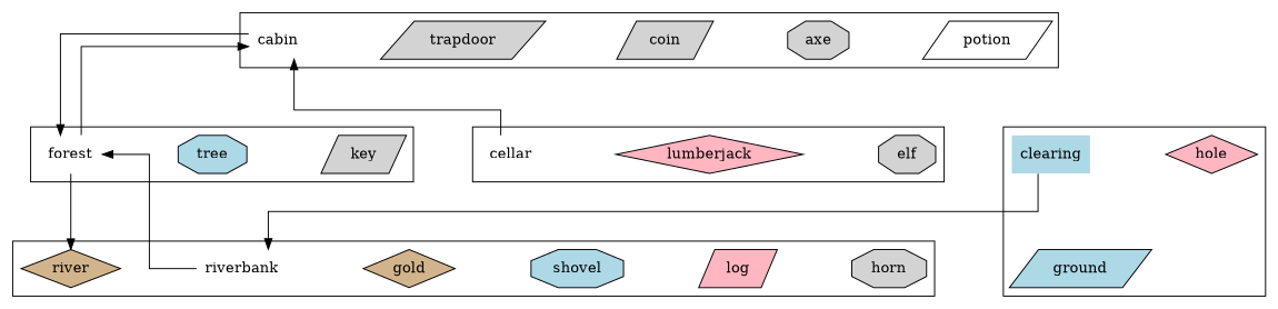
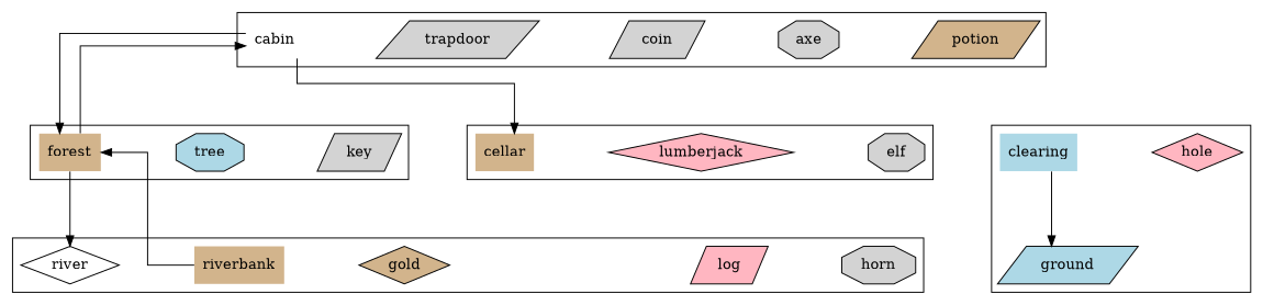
  digraph {
    nodesep=1
    ranksep=1
    splines=ortho
    node [fillcolor=lightgrey shape=parallelogram style=filled]
-   potion [description="A bottle of magic potion" fillcolor=white]
+   potion [description="A bottle of magic potion" fillcolor=tan]
    axe [description="A razor sharp axe" shape=octagon]
    coin [description="A silver coin"]
    trapdoor [description="A locked wooden trapdoor in the floor"]
    cabin [description="A log cabin in the woods" fillcolor=white shape=none]
    key [description="A rusty old key"]
    tree [description="A tall pine tree" fillcolor=lightblue shape=octagon]
-   forest [description="A deep dark forest" fillcolor=white shape=none]
+   forest [description="A deep dark forest" fillcolor=tan shape=none]
    elf [description="An angry looking Elf" shape=octagon]
    lumberjack [description="A burly wood cutter" fillcolor=lightpink shape=diamond]
-   cellar [description="A dusty cellar" fillcolor=white shape=none]
+   cellar [description="A dusty cellar" fillcolor=tan shape=none]
    horn [description="An old brass horn" shape=octagon]
    log [description="A heavy wooden log" fillcolor=lightpink]
-   shovel [description="A sturdy shovel" fillcolor=lightblue shape=octagon]
    gold [description="A big pot of gold" fillcolor=tan shape=diamond]
-   river [description="A fast flowing river" fillcolor=tan shape=diamond]
-   riverbank [description="A grassy riverbank" fillcolor=white shape=none]
+   river [description="A fast flowing river" fillcolor=white shape=diamond]
+   riverbank [description="A grassy riverbank" fillcolor=tan shape=none]
    ground [description="It looks like the soil has been recently disturbed" fillcolor=lightblue]
    hole [description="A deep hole in the ground" fillcolor=lightpink shape=diamond]
    clearing [description="A clearing in the woods" fillcolor=lightblue shape=none]
    subgraph sub_1 {
      subgraph cluster_2 {
        cabin
        subgraph sub_3 {
          potion
          axe
          coin
        }
        subgraph sub_4 {
          trapdoor
        }
      }
      subgraph cluster_5 {
        forest
        subgraph sub_6 {
          key
        }
        subgraph sub_7 {
          tree
        }
      }
      subgraph cluster_8 {
        cellar
        subgraph sub_9 {
          elf
          lumberjack
        }
      }
      subgraph cluster_10 {
        riverbank
        subgraph sub_11 {
          horn
          log
-         shovel
          gold
        }
        subgraph sub_12 {
          river
        }
      }
      subgraph cluster_13 {
        clearing
        subgraph sub_14 {
          ground
          hole
        }
      }
    }
    subgraph sub_15 {
      cabin
      forest
      cellar
      riverbank
      clearing
    }
    cabin -> forest
    forest -> cabin
    forest -> river
-   cellar -> cabin
+   cabin -> cellar
    riverbank -> forest
-   clearing -> riverbank
+   clearing -> ground
  }
